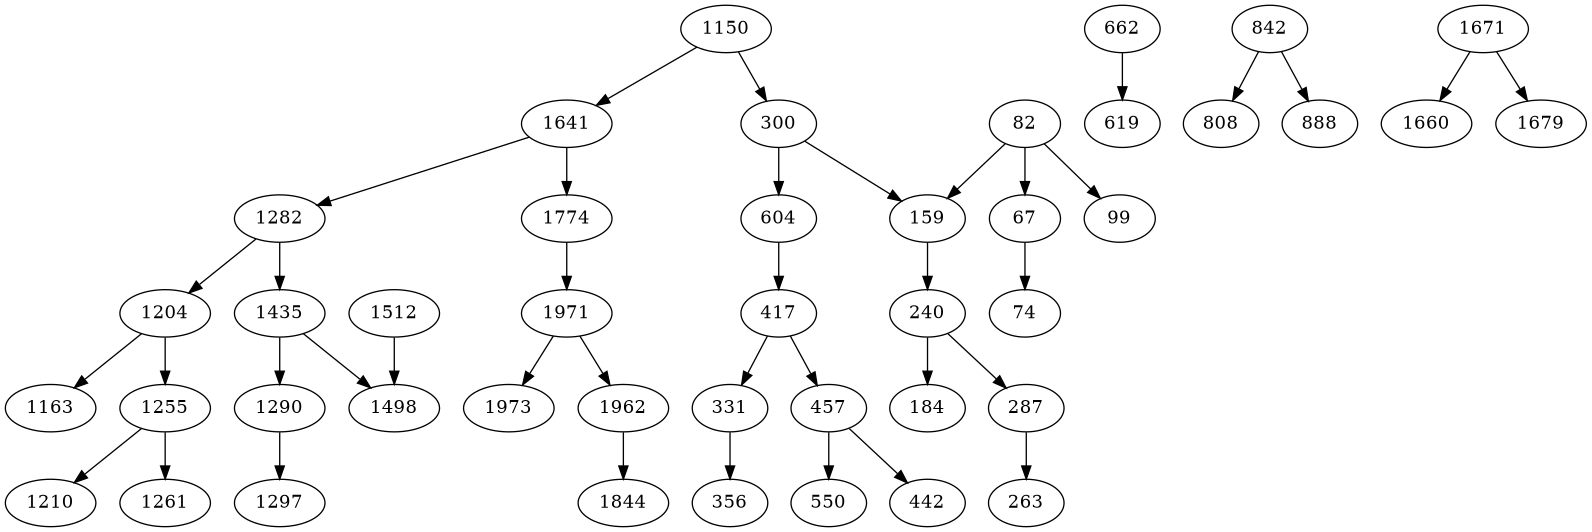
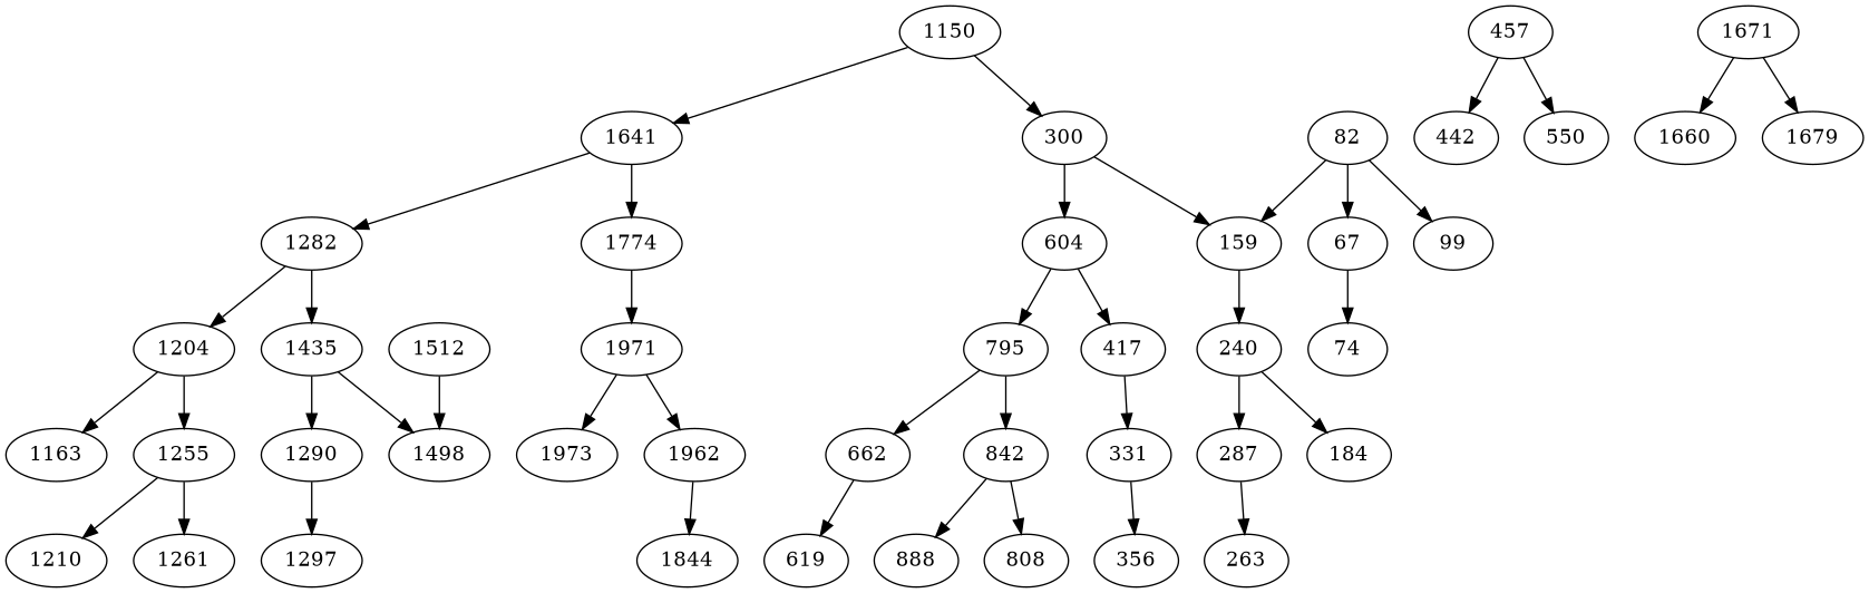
  digraph {
    1150
    300
    1641
    159
    604
    1282
    1774
    240
    417
+   795
    1204
    1435
    1971
    82
    67
    99
    184
    287
    331
    457
    662
    n22 [label=842]
    74
    263
    356
    442
    550
    619
    808
    888
    1163
    1255
    1290
    1498
    1671
    1660
    1679
    1962
    1973
    1210
    1261
    1297
    1512
    1844
    1150 -> 300
    1150 -> 1641
    300 -> 159
    300 -> 604
    1641 -> 1282
    1641 -> 1774
    159 -> 240
    604 -> 417
+   604 -> 795
    1282 -> 1204
    1282 -> 1435
    1774 -> 1971
    240 -> 184
    240 -> 287
    417 -> 331
-   417 -> 457
+   795 -> 662
+   795 -> n22
    1204 -> 1163
    1204 -> 1255
    1435 -> 1290
    1435 -> 1498
    1971 -> 1962
    1971 -> 1973
    82 -> 159
    82 -> 67
    82 -> 99
    67 -> 74
    287 -> 263
    331 -> 356
    457 -> 442
    457 -> 550
    662 -> 619
    n22 -> 808
    n22 -> 888
    1255 -> 1210
    1255 -> 1261
    1290 -> 1297
    1671 -> 1660
    1671 -> 1679
    1962 -> 1844
    1512 -> 1498
  }
